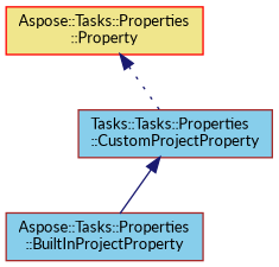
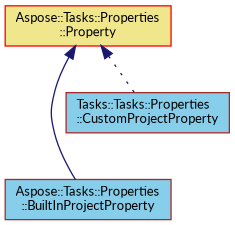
  digraph {
    fontname=Lato
    rankdir=TB
    node [color=brown fillcolor=skyblue fontname=Lato fontsize=10 shape=record style=filled]
    edge [color=midnightblue dir=back fontname=Lato fontsize=10 labelfontname=Helvetica labelfontsize=10]
    n1 [color=red fillcolor=khaki fontcolor=black height=0.2 label="Aspose::Tasks::Properties\l::Property" width=0.4]
    n2 [height=0.2 label="Aspose::Tasks::Properties\l::BuiltInProjectProperty" width=0.4]
    n3 [height=0.2 label="Tasks::Tasks::Properties\l::CustomProjectProperty" width=0.4]
-   n3 -> n2 [style=solid]
+   n1 -> n2 [style=solid]
    n1 -> n3 [style=dotted]
  }
